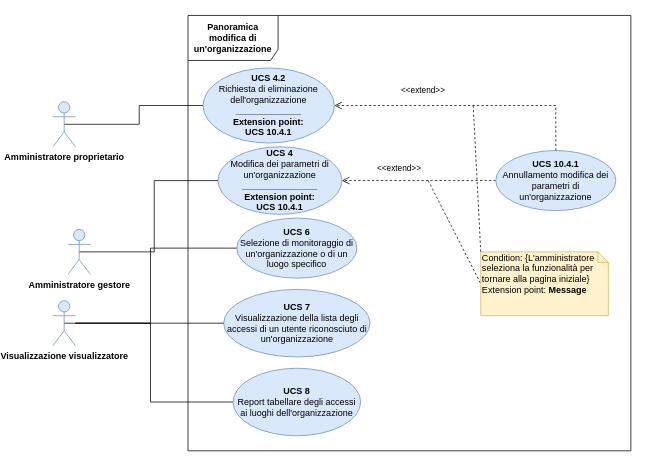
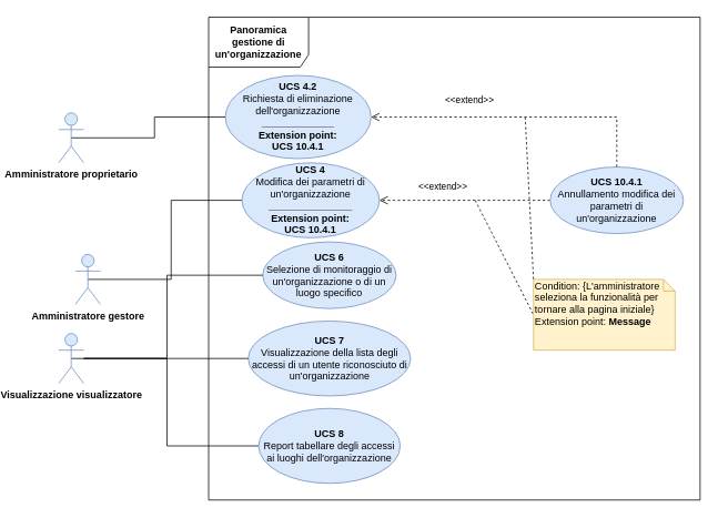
  <mxCell id="0" />
  <mxCell id="1" parent="0" />
  <mxCell id="2" style="edgeStyle=orthogonalEdgeStyle;rounded=0;orthogonalLoop=1;jettySize=auto;html=1;entryX=0;entryY=0.5;entryDx=0;entryDy=0;endArrow=none;endFill=0;exitX=0.5;exitY=0.5;exitDx=0;exitDy=0;exitPerimeter=0;" edge="1" parent="1" source="3" target="5"><mxGeometry relative="1" as="geometry" /></mxCell>
  <mxCell id="3" value="&lt;b&gt;Amministratore gestore&lt;/b&gt;" style="shape=umlActor;verticalLabelPosition=bottom;labelBackgroundColor=#ffffff;verticalAlign=top;html=1;outlineConnect=0;fillColor=#dae8fc;strokeColor=#6c8ebf;" parent="1" vertex="1"><mxGeometry x="40" y="305" width="30" height="60" as="geometry" /></mxCell>
- <mxCell id="4" value="&lt;b&gt;Panoramica modifica di un'organizzazione&lt;/b&gt;" style="shape=umlFrame;whiteSpace=wrap;html=1;width=120;height=60;" parent="1" vertex="1"><mxGeometry x="200" y="20" width="590" height="580" as="geometry" /></mxCell>
+ <mxCell id="4" value="&lt;b&gt;Panoramica gestione di un'organizzazione&lt;/b&gt;" style="shape=umlFrame;whiteSpace=wrap;html=1;width=120;height=60;" parent="1" vertex="1"><mxGeometry x="200" y="20" width="590" height="580" as="geometry" /></mxCell>
  <mxCell id="5" value="&lt;b&gt;UCS 4&lt;br&gt;&lt;/b&gt;Modifica dei parametri di un'organizzazione&lt;br&gt;&lt;b&gt;_______________&lt;br&gt;Extension point:&lt;br&gt;UCS 10.4.1&lt;/b&gt;" style="ellipse;whiteSpace=wrap;html=1;fillColor=#dae8fc;strokeColor=#6c8ebf;" parent="1" vertex="1"><mxGeometry x="240" y="195" width="165" height="90" as="geometry" /></mxCell>
  <mxCell id="6" value="&lt;b&gt;UCS 6&lt;br&gt;&lt;/b&gt;Selezione di monitoraggio di un'organizzazione o di un luogo specifico" style="ellipse;whiteSpace=wrap;html=1;fillColor=#dae8fc;strokeColor=#6c8ebf;" parent="1" vertex="1"><mxGeometry x="265" y="290" width="160" height="80" as="geometry" /></mxCell>
  <mxCell id="7" value="&lt;b&gt;UCS 7&lt;br&gt;&lt;/b&gt;Visualizzazione della lista degli accessi di un utente riconosciuto di un'organizzazione" style="ellipse;whiteSpace=wrap;html=1;fillColor=#dae8fc;strokeColor=#6c8ebf;" parent="1" vertex="1"><mxGeometry x="247.5" y="385" width="195" height="90" as="geometry" /></mxCell>
  <mxCell id="8" value="&amp;lt;&amp;lt;extend&amp;gt;&amp;gt;" style="html=1;verticalAlign=bottom;endArrow=open;dashed=1;endSize=8;entryX=1;entryY=0.5;entryDx=0;entryDy=0;exitX=0;exitY=0.5;exitDx=0;exitDy=0;" parent="1" source="9" target="5" edge="1"><mxGeometry x="0.26" y="-7" relative="1" as="geometry"><mxPoint x="830" y="170" as="sourcePoint" /><mxPoint x="540" y="280" as="targetPoint" /><mxPoint as="offset" /></mxGeometry></mxCell>
  <mxCell id="9" value="&lt;b&gt;UCS 10.4.1&lt;br&gt;&lt;/b&gt;Annullamento modifica dei parametri di un'organizzazione" style="ellipse;whiteSpace=wrap;html=1;fillColor=#dae8fc;strokeColor=#6c8ebf;" parent="1" vertex="1"><mxGeometry x="610" y="200" width="160" height="80" as="geometry" /></mxCell>
  <mxCell id="10" value="&lt;b&gt;UCS 4.2&lt;br&gt;&lt;/b&gt;Richiesta di eliminazione dell'organizzazione&lt;br&gt;&lt;b&gt;_____________&lt;br&gt;Extension point:&lt;br&gt;UCS 10.4.1&lt;/b&gt;" style="ellipse;whiteSpace=wrap;html=1;fillColor=#dae8fc;strokeColor=#6c8ebf;" parent="1" vertex="1"><mxGeometry x="220" y="90" width="175" height="100" as="geometry" /></mxCell>
  <mxCell id="11" style="edgeStyle=orthogonalEdgeStyle;rounded=0;orthogonalLoop=1;jettySize=auto;html=1;entryX=0;entryY=0.5;entryDx=0;entryDy=0;endArrow=none;endFill=0;exitX=0.5;exitY=0.5;exitDx=0;exitDy=0;exitPerimeter=0;" edge="1" parent="1" source="12" target="10"><mxGeometry relative="1" as="geometry" /></mxCell>
  <mxCell id="12" value="&lt;b&gt;Amministratore proprietario&lt;/b&gt;" style="shape=umlActor;verticalLabelPosition=bottom;labelBackgroundColor=#ffffff;verticalAlign=top;html=1;outlineConnect=0;fillColor=#dae8fc;strokeColor=#6c8ebf;" parent="1" vertex="1"><mxGeometry x="20" y="135" width="30" height="60" as="geometry" /></mxCell>
  <mxCell id="13" value="" style="endArrow=none;dashed=1;html=1;entryX=0;entryY=0.5;entryDx=0;entryDy=0;entryPerimeter=0;" parent="1" target="14" edge="1"><mxGeometry width="50" height="50" relative="1" as="geometry"><mxPoint x="520" y="240" as="sourcePoint" /><mxPoint x="745" y="185" as="targetPoint" /></mxGeometry></mxCell>
  <mxCell id="14" value="Condition: {L'amministratore seleziona la funzionalità per tornare alla pagina iniziale}&lt;br&gt;Extension point: &lt;b&gt;Message&lt;/b&gt;" style="shape=note;whiteSpace=wrap;html=1;size=14;verticalAlign=top;align=left;spacingTop=-6;fillColor=#fff2cc;strokeColor=#d6b656;" parent="1" vertex="1"><mxGeometry x="590" y="335" width="170" height="85" as="geometry" /></mxCell>
  <mxCell id="15" value="&amp;lt;&amp;lt;extend&amp;gt;&amp;gt;" style="html=1;verticalAlign=bottom;endArrow=open;dashed=1;endSize=8;entryX=1;entryY=0.5;entryDx=0;entryDy=0;exitX=0.5;exitY=0;exitDx=0;exitDy=0;rounded=0;" parent="1" source="9" target="10" edge="1"><mxGeometry x="0.335" y="-11" relative="1" as="geometry"><mxPoint x="650" y="110" as="sourcePoint" /><mxPoint x="425" y="155" as="targetPoint" /><mxPoint as="offset" /><Array as="points"><mxPoint x="690" y="140" /></Array></mxGeometry></mxCell>
  <mxCell id="16" value="" style="endArrow=none;dashed=1;html=1;entryX=0;entryY=0;entryDx=0;entryDy=0;entryPerimeter=0;" parent="1" target="14" edge="1"><mxGeometry width="50" height="50" relative="1" as="geometry"><mxPoint x="580" y="140" as="sourcePoint" /><mxPoint x="655" y="190" as="targetPoint" /></mxGeometry></mxCell>
  <mxCell id="17" style="edgeStyle=orthogonalEdgeStyle;rounded=0;orthogonalLoop=1;jettySize=auto;html=1;entryX=0;entryY=0.5;entryDx=0;entryDy=0;endArrow=none;endFill=0;exitX=0.5;exitY=0.5;exitDx=0;exitDy=0;exitPerimeter=0;" edge="1" parent="1" source="20" target="6"><mxGeometry relative="1" as="geometry"><Array as="points"><mxPoint x="150" y="430" /><mxPoint x="150" y="330" /></Array></mxGeometry></mxCell>
  <mxCell id="18" style="edgeStyle=orthogonalEdgeStyle;rounded=0;orthogonalLoop=1;jettySize=auto;html=1;entryX=0;entryY=0.5;entryDx=0;entryDy=0;endArrow=none;endFill=0;" edge="1" parent="1" source="20" target="7"><mxGeometry relative="1" as="geometry" /></mxCell>
  <mxCell id="19" style="edgeStyle=orthogonalEdgeStyle;rounded=0;orthogonalLoop=1;jettySize=auto;html=1;entryX=0;entryY=0.5;entryDx=0;entryDy=0;endArrow=none;endFill=0;" edge="1" parent="1" source="20" target="21"><mxGeometry relative="1" as="geometry"><Array as="points"><mxPoint x="150" y="430" /><mxPoint x="150" y="535" /></Array></mxGeometry></mxCell>
  <mxCell id="20" value="&lt;b&gt;Visualizzazione visualizzatore&lt;/b&gt;" style="shape=umlActor;verticalLabelPosition=bottom;labelBackgroundColor=#ffffff;verticalAlign=top;html=1;outlineConnect=0;fillColor=#dae8fc;strokeColor=#6c8ebf;" parent="1" vertex="1"><mxGeometry x="20" y="400" width="30" height="60" as="geometry" /></mxCell>
  <mxCell id="21" value="&lt;b&gt;UCS 8&lt;/b&gt;&lt;br&gt;Report tabellare degli accessi ai luoghi dell'organizzazione" style="ellipse;whiteSpace=wrap;html=1;fillColor=#dae8fc;strokeColor=#6c8ebf;" parent="1" vertex="1"><mxGeometry x="260" y="490" width="170" height="90" as="geometry" /></mxCell>
